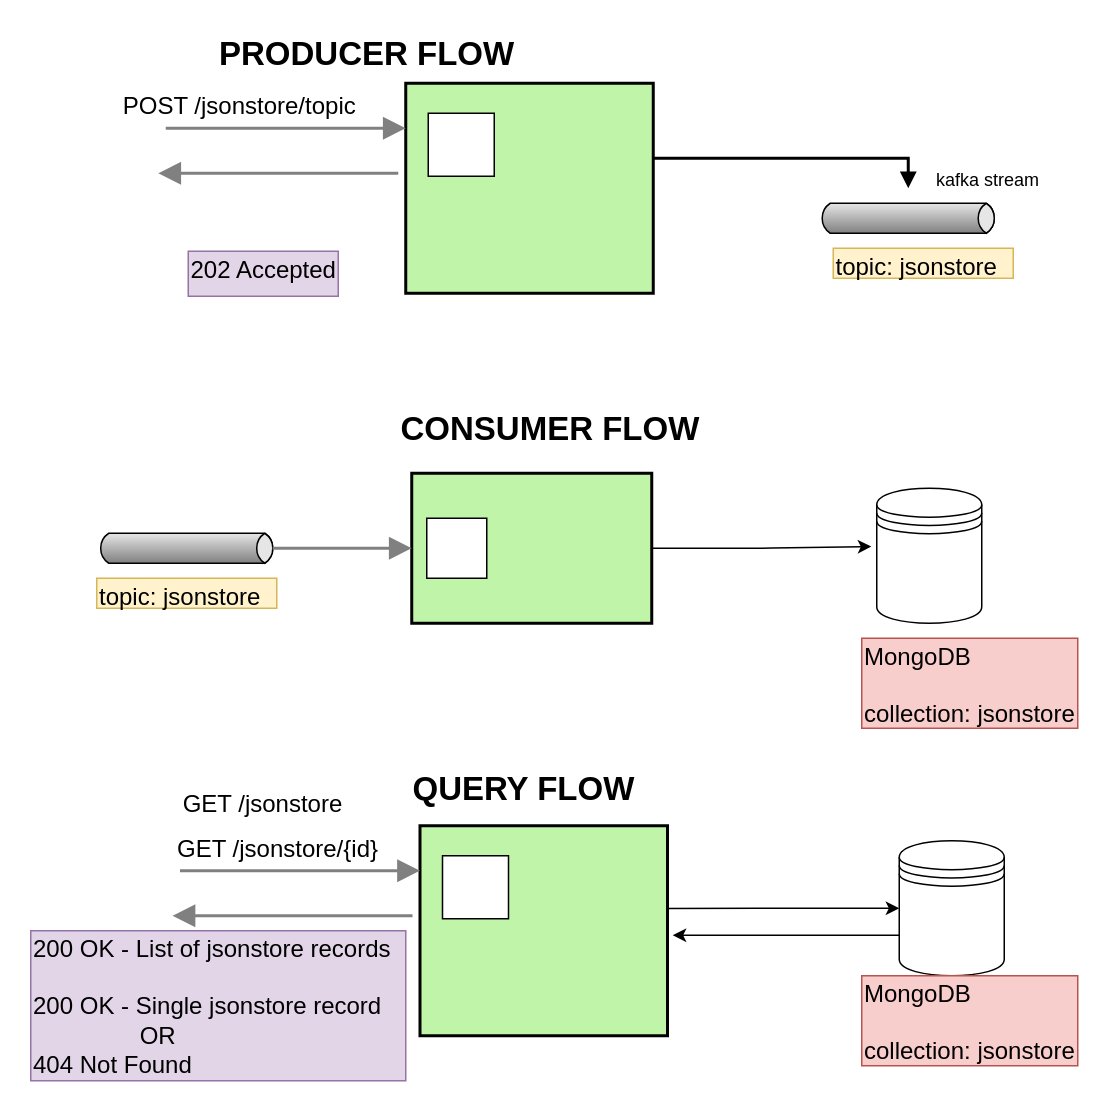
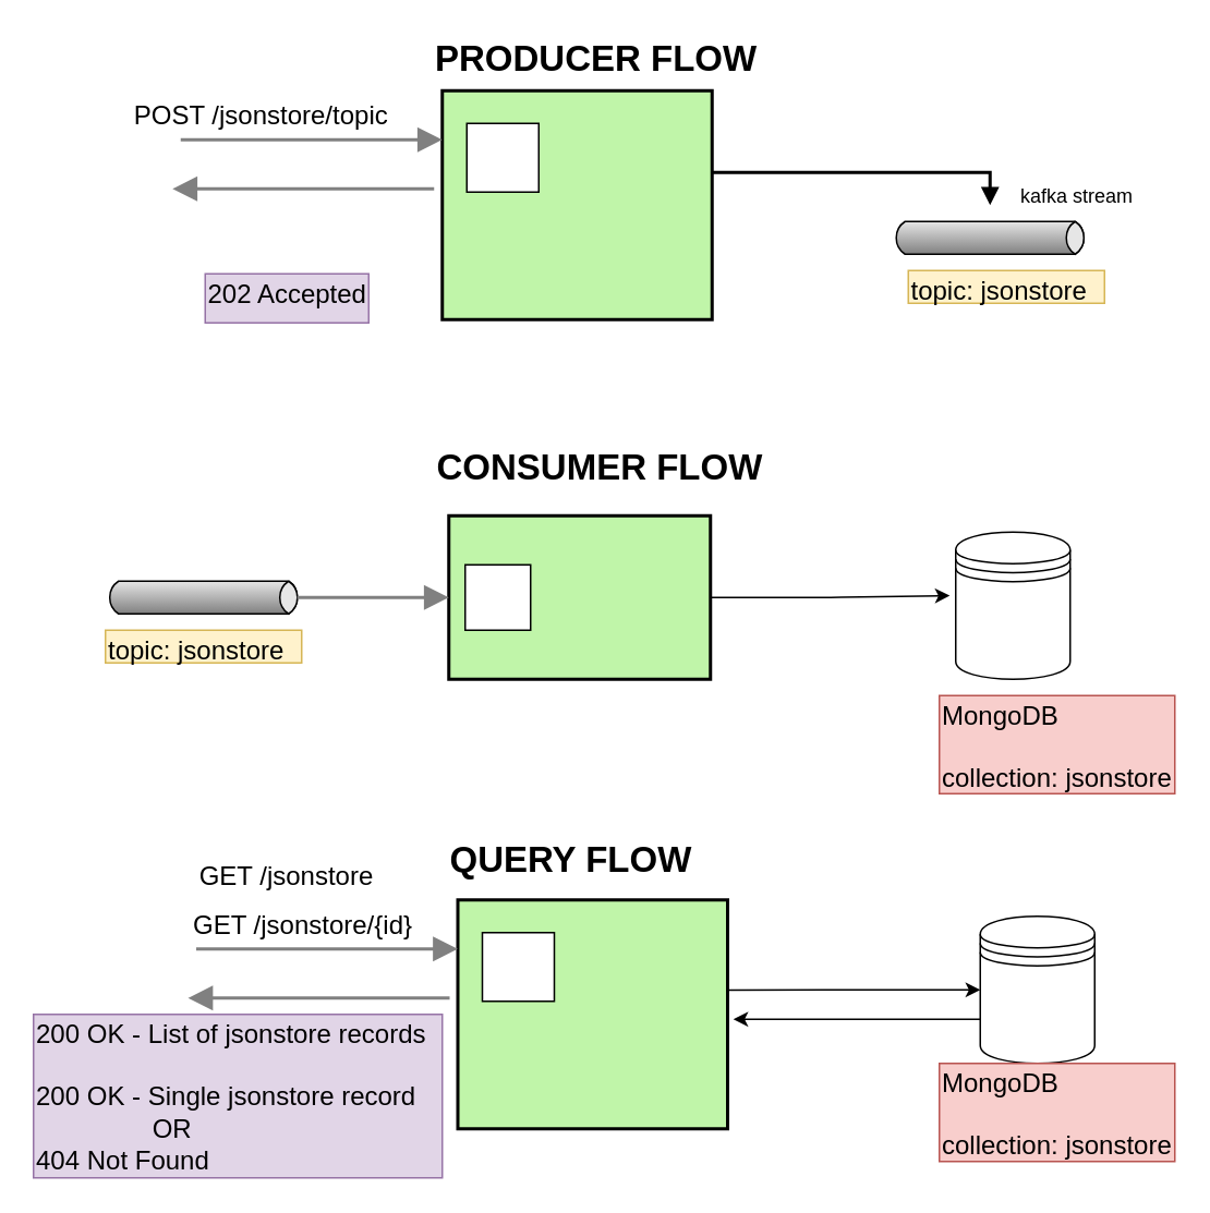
  <mxCell id="0" style=";html=1;" />
  <mxCell id="1" style=";html=1;" parent="0" />
  <mxCell id="2" style="edgeStyle=orthogonalEdgeStyle;rounded=0;html=1;endArrow=block;endFill=1;jettySize=auto;orthogonalLoop=1;strokeWidth=2;startArrow=none;startFill=0;exitX=1;exitY=0.5;exitDx=0;exitDy=0;" parent="1" source="4" edge="1"><mxGeometry relative="1" as="geometry"><mxPoint x="605" y="125" as="targetPoint" /><Array as="points"><mxPoint x="339" y="105" /><mxPoint x="605" y="105" /></Array></mxGeometry></mxCell>
  <mxCell id="3" value="" style="strokeWidth=2;dashed=0;align=center;fontSize=12;shape=rect;verticalLabelPosition=bottom;verticalAlign=top;fillColor=#c0f5a9;strokeColor=#000000;" parent="1" vertex="1"><mxGeometry x="270" y="55" width="165" height="140" as="geometry" /></mxCell>
  <mxCell id="4" value="" style="strokeWidth=1;dashed=0;align=center;fontSize=8;shape=rect;fillColor=#ffffff;strokeColor=#000000;" parent="3" vertex="1"><mxGeometry x="15" y="20" width="44" height="42" as="geometry" /></mxCell>
  <mxCell id="5" value="" style="edgeStyle=none;html=1;strokeColor=#808080;endArrow=block;endSize=10;dashed=0;verticalAlign=bottom;strokeWidth=2;" edge="1" parent="1"><mxGeometry width="160" relative="1" as="geometry"><mxPoint x="110" y="85" as="sourcePoint" /><mxPoint x="270" y="85" as="targetPoint" /></mxGeometry></mxCell>
  <mxCell id="6" value="POST /jsonstore/topic" style="text;html=1;align=center;verticalAlign=middle;whiteSpace=wrap;rounded=0;fontSize=16;" vertex="1" parent="1"><mxGeometry x="64" y="55" width="191" height="30" as="geometry" /></mxCell>
- <mxCell id="7" value="&lt;font style=&quot;font-size: 22px&quot;&gt;PRODUCER FLOW&lt;/font&gt;&lt;br&gt;" style="text;html=1;resizable=0;points=[];autosize=1;align=left;verticalAlign=top;spacingTop=-4;fontStyle=1" vertex="1" parent="1"><mxGeometry x="144" y="20" width="210" height="20" as="geometry" /></mxCell>
+ <mxCell id="7" value="&lt;font style=&quot;font-size: 22px&quot;&gt;PRODUCER FLOW&lt;/font&gt;&lt;br&gt;" style="text;html=1;resizable=0;points=[];autosize=1;align=left;verticalAlign=top;spacingTop=-4;fontStyle=1" vertex="1" parent="1"><mxGeometry x="264" y="20" width="210" height="20" as="geometry" /></mxCell>
  <mxCell id="8" value="" style="strokeWidth=1;outlineConnect=0;strokeColor=#000000;dashed=0;align=center;html=1;fontSize=8;shape=mxgraph.eip.messageChannel;verticalLabelPosition=bottom;labelBackgroundColor=#ffffff;verticalAlign=top;" vertex="1" parent="1"><mxGeometry x="545" y="105" width="120" height="80" as="geometry" /></mxCell>
  <mxCell id="9" value="" style="edgeStyle=none;html=1;strokeColor=#808080;endArrow=block;endSize=10;dashed=0;verticalAlign=bottom;strokeWidth=2;" edge="1" parent="1"><mxGeometry width="160" relative="1" as="geometry"><mxPoint x="265" y="115" as="sourcePoint" /><mxPoint x="105" y="115" as="targetPoint" /></mxGeometry></mxCell>
  <mxCell id="10" value="202 Accepted&lt;br style=&quot;font-size: 16px;&quot;&gt;&lt;br style=&quot;font-size: 16px;&quot;&gt;" style="text;html=1;resizable=0;points=[];autosize=1;align=left;verticalAlign=top;spacingTop=-4;fillColor=#e1d5e7;strokeColor=#9673a6;fontSize=16;" vertex="1" parent="1"><mxGeometry x="125" y="167" width="100" height="30" as="geometry" /></mxCell>
  <mxCell id="11" value="topic: jsonstore&lt;br style=&quot;font-size: 16px;&quot;&gt;" style="text;html=1;resizable=0;points=[];autosize=1;align=left;verticalAlign=top;spacingTop=-4;fillColor=#fff2cc;strokeColor=#d6b656;fontSize=16;" vertex="1" parent="1"><mxGeometry x="555" y="165" width="120" height="20" as="geometry" /></mxCell>
  <mxCell id="12" value="" style="strokeWidth=2;dashed=0;align=center;fontSize=8;shape=rect;fillColor=#c0f5a9;strokeColor=#000000;verticalLabelPosition=bottom;verticalAlign=top;" vertex="1" parent="1"><mxGeometry x="274" y="315" width="160" height="100" as="geometry" /></mxCell>
  <mxCell id="13" value="&lt;font style=&quot;font-size: 22px&quot;&gt;CONSUMER FLOW&lt;br&gt;&lt;/font&gt;&lt;br&gt;" style="text;html=1;resizable=0;points=[];autosize=1;align=left;verticalAlign=top;spacingTop=-4;fontStyle=1" vertex="1" parent="1"><mxGeometry x="264.5" y="270" width="210" height="30" as="geometry" /></mxCell>
  <mxCell id="14" value="" style="strokeWidth=1;dashed=0;align=center;fontSize=8;shape=rect;fillColor=#ffffff;strokeColor=#000000;" vertex="1" parent="1"><mxGeometry x="284" y="345" width="40" height="40" as="geometry" /></mxCell>
  <mxCell id="15" value="" style="shape=datastore;whiteSpace=wrap;html=1;" vertex="1" parent="1"><mxGeometry x="584" y="325" width="70" height="90" as="geometry" /></mxCell>
  <mxCell id="16" value="kafka stream&lt;br&gt;&lt;br&gt;" style="text;html=1;resizable=0;points=[];autosize=1;align=left;verticalAlign=top;spacingTop=-4;" vertex="1" parent="1"><mxGeometry x="622" y="110" width="80" height="30" as="geometry" /></mxCell>
  <mxCell id="17" value="MongoDB&lt;br style=&quot;font-size: 16px;&quot;&gt;&lt;br style=&quot;font-size: 16px;&quot;&gt;collection: jsonstore&lt;br style=&quot;font-size: 16px;&quot;&gt;&lt;br style=&quot;font-size: 16px;&quot;&gt;" style="text;html=1;resizable=0;points=[];autosize=1;align=left;verticalAlign=top;spacingTop=-4;fillColor=#f8cecc;strokeColor=#b85450;fontSize=16;" vertex="1" parent="1"><mxGeometry x="574" y="425" width="144" height="60" as="geometry" /></mxCell>
  <mxCell id="18" value="" style="endArrow=classic;html=1;exitX=1;exitY=0.5;exitDx=0;exitDy=0;entryX=-0.052;entryY=0.432;entryDx=0;entryDy=0;entryPerimeter=0;" edge="1" parent="1" source="12" target="15"><mxGeometry width="50" height="50" relative="1" as="geometry"><mxPoint x="689" y="405" as="sourcePoint" /><mxPoint x="739" y="355" as="targetPoint" /><Array as="points"><mxPoint x="504" y="365" /></Array></mxGeometry></mxCell>
  <mxCell id="19" value="" style="strokeWidth=1;outlineConnect=0;strokeColor=#000000;dashed=0;align=center;html=1;fontSize=8;shape=mxgraph.eip.messageChannel;verticalLabelPosition=bottom;labelBackgroundColor=#ffffff;verticalAlign=top;" vertex="1" parent="1"><mxGeometry x="64" y="325" width="120" height="80" as="geometry" /></mxCell>
  <mxCell id="20" value="topic: jsonstore&lt;br style=&quot;font-size: 16px;&quot;&gt;" style="text;html=1;resizable=0;points=[];autosize=1;align=left;verticalAlign=top;spacingTop=-4;fillColor=#fff2cc;strokeColor=#d6b656;fontSize=16;" vertex="1" parent="1"><mxGeometry x="64" y="385" width="120" height="20" as="geometry" /></mxCell>
  <mxCell id="21" value="" style="edgeStyle=none;html=1;strokeColor=#808080;endArrow=block;endSize=10;dashed=0;verticalAlign=bottom;strokeWidth=2;exitX=1;exitY=0.5;exitDx=-2.7;exitDy=0;exitPerimeter=0;" edge="1" parent="1" source="19"><mxGeometry width="160" relative="1" as="geometry"><mxPoint x="184" y="365" as="sourcePoint" /><mxPoint x="274" y="365" as="targetPoint" /></mxGeometry></mxCell>
  <mxCell id="22" value="" style="strokeWidth=2;dashed=0;align=center;fontSize=12;shape=rect;verticalLabelPosition=bottom;verticalAlign=top;fillColor=#c0f5a9;strokeColor=#000000;" vertex="1" parent="1"><mxGeometry x="279.5" y="550" width="165" height="140" as="geometry" /></mxCell>
  <mxCell id="23" value="" style="strokeWidth=1;dashed=0;align=center;fontSize=8;shape=rect;fillColor=#ffffff;strokeColor=#000000;" vertex="1" parent="22"><mxGeometry x="15" y="20" width="44" height="42" as="geometry" /></mxCell>
  <mxCell id="24" value="" style="edgeStyle=none;html=1;strokeColor=#808080;endArrow=block;endSize=10;dashed=0;verticalAlign=bottom;strokeWidth=2;" edge="1" parent="1"><mxGeometry width="160" relative="1" as="geometry"><mxPoint x="119.5" y="580" as="sourcePoint" /><mxPoint x="279.5" y="580" as="targetPoint" /></mxGeometry></mxCell>
  <mxCell id="25" value="GET /jsonstore" style="text;html=1;align=center;verticalAlign=middle;whiteSpace=wrap;rounded=0;fontSize=16;" vertex="1" parent="1"><mxGeometry x="95" y="520" width="160" height="30" as="geometry" /></mxCell>
  <mxCell id="26" value="&lt;font style=&quot;font-size: 22px&quot;&gt;QUERY FLOW&lt;/font&gt;&lt;br&gt;" style="text;html=1;resizable=0;points=[];autosize=1;align=left;verticalAlign=top;spacingTop=-4;fontStyle=1" vertex="1" parent="1"><mxGeometry x="272.5" y="510" width="160" height="20" as="geometry" /></mxCell>
  <mxCell id="27" value="" style="edgeStyle=none;html=1;strokeColor=#808080;endArrow=block;endSize=10;dashed=0;verticalAlign=bottom;strokeWidth=2;" edge="1" parent="1"><mxGeometry width="160" relative="1" as="geometry"><mxPoint x="274.5" y="610" as="sourcePoint" /><mxPoint x="114.5" y="610" as="targetPoint" /></mxGeometry></mxCell>
  <mxCell id="28" value="&lt;font style=&quot;font-size: 16px&quot;&gt;200 OK - List of jsonstore records&lt;br&gt;&lt;br&gt;200 OK - Single jsonstore record&lt;br&gt;&amp;nbsp; &amp;nbsp; &amp;nbsp; &amp;nbsp; &amp;nbsp; &amp;nbsp; &amp;nbsp; &amp;nbsp; OR&amp;nbsp;&lt;br&gt;404 Not Found&lt;/font&gt;&lt;br&gt;" style="text;html=1;resizable=0;points=[];autosize=1;align=left;verticalAlign=top;spacingTop=-4;fillColor=#e1d5e7;strokeColor=#9673a6;" vertex="1" parent="1"><mxGeometry x="20" y="620" width="250" height="100" as="geometry" /></mxCell>
  <mxCell id="29" value="GET /jsonstore/{id}" style="text;html=1;align=center;verticalAlign=middle;whiteSpace=wrap;rounded=0;fontSize=16;" vertex="1" parent="1"><mxGeometry x="104.5" y="550" width="160" height="30" as="geometry" /></mxCell>
  <mxCell id="30" value="" style="shape=datastore;whiteSpace=wrap;html=1;" vertex="1" parent="1"><mxGeometry x="599" y="560" width="70" height="90" as="geometry" /></mxCell>
  <mxCell id="31" value="MongoDB&lt;br style=&quot;font-size: 16px;&quot;&gt;&lt;br style=&quot;font-size: 16px;&quot;&gt;collection: jsonstore&lt;br style=&quot;font-size: 16px;&quot;&gt;&lt;br style=&quot;font-size: 16px;&quot;&gt;" style="text;html=1;resizable=0;points=[];autosize=1;align=left;verticalAlign=top;spacingTop=-4;fillColor=#f8cecc;strokeColor=#b85450;fontSize=16;" vertex="1" parent="1"><mxGeometry x="574" y="650" width="144" height="60" as="geometry" /></mxCell>
  <mxCell id="32" value="" style="endArrow=classic;html=1;exitX=1;exitY=0.5;exitDx=0;exitDy=0;entryX=0;entryY=0.5;entryDx=0;entryDy=0;" edge="1" parent="1" target="30"><mxGeometry width="50" height="50" relative="1" as="geometry"><mxPoint x="444.362" y="605.241" as="sourcePoint" /><mxPoint x="590.569" y="603.862" as="targetPoint" /><Array as="points"><mxPoint x="514.5" y="605" /></Array></mxGeometry></mxCell>
  <mxCell id="33" value="" style="endArrow=classic;html=1;exitX=0;exitY=0.7;exitDx=0;exitDy=0;" edge="1" parent="1" source="30"><mxGeometry width="50" height="50" relative="1" as="geometry"><mxPoint x="594" y="631" as="sourcePoint" /><mxPoint x="448" y="623" as="targetPoint" /><Array as="points" /></mxGeometry></mxCell>
